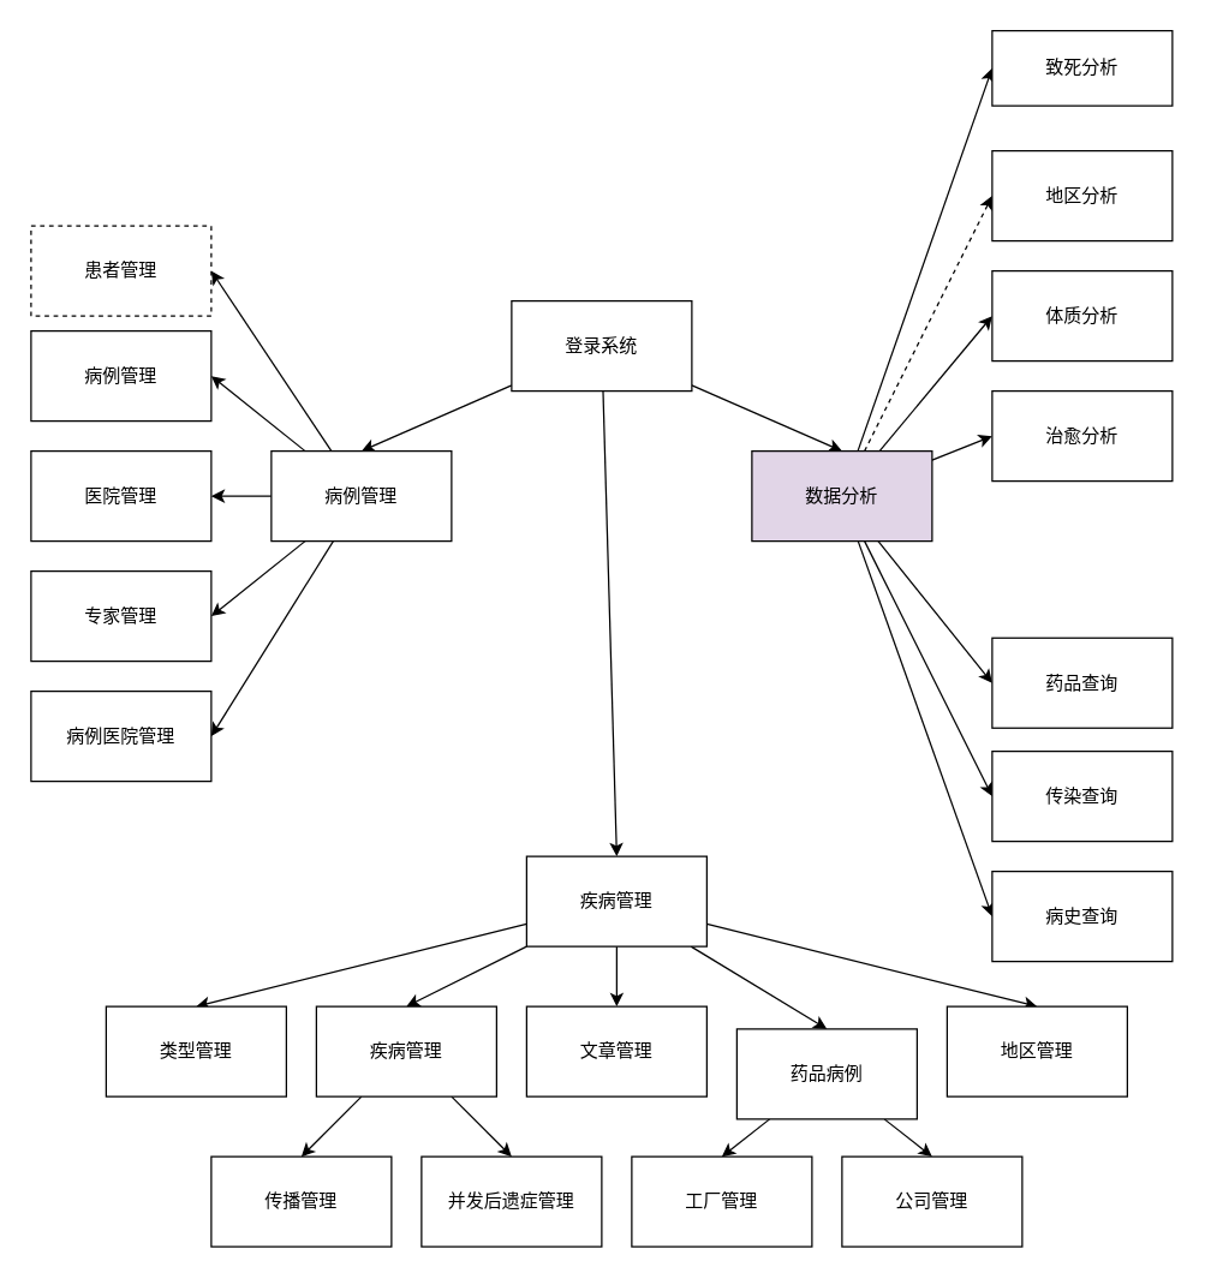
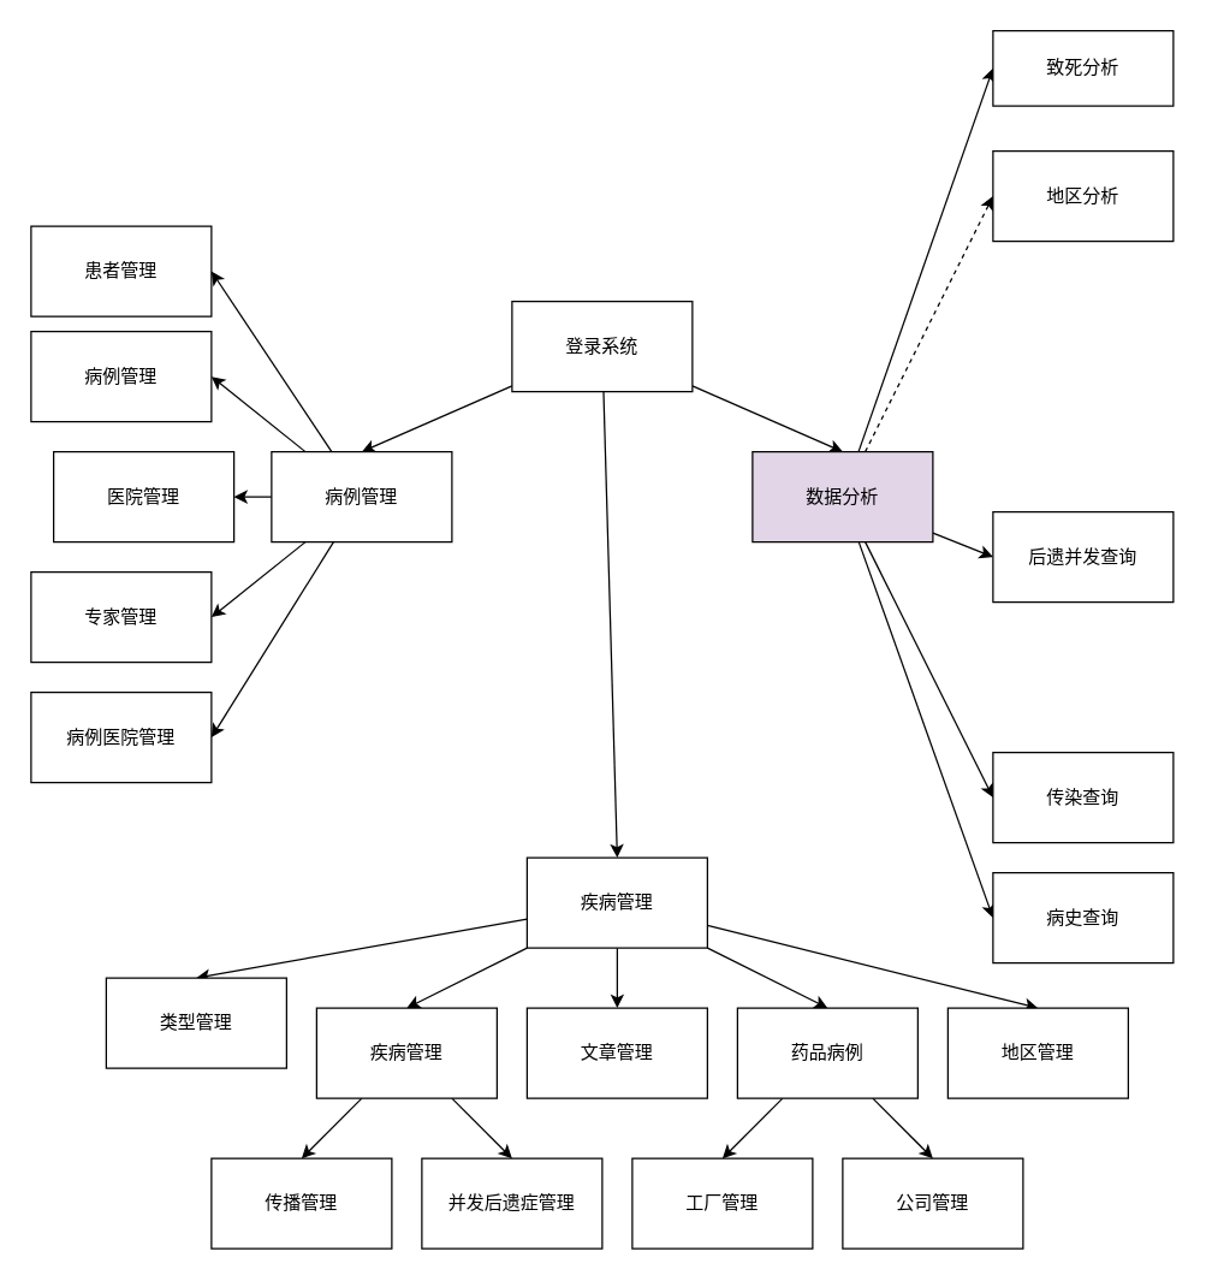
  <mxCell id="0" />
  <mxCell id="1" parent="0" />
  <mxCell id="2" style="edgeStyle=none;html=1;entryX=0.5;entryY=0;entryDx=0;entryDy=0;" edge="1" parent="1" source="5" target="11"><mxGeometry relative="1" as="geometry" /></mxCell>
  <mxCell id="3" style="edgeStyle=none;html=1;entryX=0.5;entryY=0;entryDx=0;entryDy=0;" edge="1" parent="1" source="5" target="17"><mxGeometry relative="1" as="geometry" /></mxCell>
  <mxCell id="4" style="edgeStyle=none;html=1;entryX=0.5;entryY=0;entryDx=0;entryDy=0;" edge="1" parent="1" source="5" target="26"><mxGeometry relative="1" as="geometry" /></mxCell>
  <mxCell id="5" value="登录系统" style="rounded=0;whiteSpace=wrap;html=1;" vertex="1" parent="1"><mxGeometry x="340" y="200" width="120" height="60" as="geometry" /></mxCell>
  <mxCell id="6" style="edgeStyle=none;html=1;entryX=1;entryY=0.5;entryDx=0;entryDy=0;" edge="1" parent="1" source="11" target="27"><mxGeometry relative="1" as="geometry" /></mxCell>
  <mxCell id="7" style="edgeStyle=none;html=1;entryX=1;entryY=0.5;entryDx=0;entryDy=0;" edge="1" parent="1" source="11" target="28"><mxGeometry relative="1" as="geometry" /></mxCell>
  <mxCell id="8" style="edgeStyle=none;html=1;" edge="1" parent="1" source="11" target="29"><mxGeometry relative="1" as="geometry" /></mxCell>
  <mxCell id="9" style="edgeStyle=none;html=1;entryX=1;entryY=0.5;entryDx=0;entryDy=0;" edge="1" parent="1" source="11" target="30"><mxGeometry relative="1" as="geometry" /></mxCell>
  <mxCell id="10" style="edgeStyle=none;html=1;entryX=1;entryY=0.5;entryDx=0;entryDy=0;" edge="1" parent="1" source="11" target="31"><mxGeometry relative="1" as="geometry" /></mxCell>
  <mxCell id="11" value="病例管理" style="whiteSpace=wrap;html=1;" vertex="1" parent="1"><mxGeometry x="180" y="300" width="120" height="60" as="geometry" /></mxCell>
  <mxCell id="12" style="edgeStyle=none;html=1;" edge="1" parent="1" source="17" target="44"><mxGeometry relative="1" as="geometry" /></mxCell>
  <mxCell id="13" style="edgeStyle=none;html=1;entryX=0.5;entryY=0;entryDx=0;entryDy=0;" edge="1" parent="1" source="17" target="42"><mxGeometry relative="1" as="geometry" /></mxCell>
  <mxCell id="14" style="edgeStyle=none;html=1;entryX=0.5;entryY=0;entryDx=0;entryDy=0;" edge="1" parent="1" source="17" target="43"><mxGeometry relative="1" as="geometry" /></mxCell>
  <mxCell id="15" style="edgeStyle=none;html=1;entryX=0.5;entryY=0;entryDx=0;entryDy=0;" edge="1" parent="1" source="17" target="47"><mxGeometry relative="1" as="geometry" /></mxCell>
  <mxCell id="16" style="edgeStyle=none;html=1;entryX=0.5;entryY=0;entryDx=0;entryDy=0;" edge="1" parent="1" source="17" target="49"><mxGeometry relative="1" as="geometry" /></mxCell>
  <mxCell id="17" value="疾病管理" style="whiteSpace=wrap;html=1;" vertex="1" parent="1"><mxGeometry x="350" y="570" width="120" height="60" as="geometry" /></mxCell>
- <mxCell id="19" style="edgeStyle=none;html=1;entryX=0;entryY=0.5;entryDx=0;entryDy=0;" edge="1" parent="1" source="26" target="37"><mxGeometry relative="1" as="geometry" /></mxCell>
- <mxCell id="20" style="edgeStyle=none;html=1;entryX=0;entryY=0.5;entryDx=0;entryDy=0;" edge="1" parent="1" source="26" target="35"><mxGeometry relative="1" as="geometry" /></mxCell>
- <mxCell id="21" style="edgeStyle=none;html=1;entryX=0;entryY=0.5;entryDx=0;entryDy=0;" edge="1" parent="1" source="26" target="33"><mxGeometry relative="1" as="geometry" /></mxCell>
+ <mxCell id="18" style="edgeStyle=none;html=1;entryX=0;entryY=0.5;entryDx=0;entryDy=0;" edge="1" parent="1" source="26" target="36"><mxGeometry relative="1" as="geometry" /></mxCell>
  <mxCell id="22" style="edgeStyle=none;html=1;entryX=0;entryY=0.5;entryDx=0;entryDy=0;dashed=1;" edge="1" parent="1" source="26" target="32"><mxGeometry relative="1" as="geometry" /></mxCell>
  <mxCell id="23" style="edgeStyle=none;html=1;entryX=0;entryY=0.5;entryDx=0;entryDy=0;" edge="1" parent="1" source="26" target="38"><mxGeometry relative="1" as="geometry" /></mxCell>
  <mxCell id="24" style="edgeStyle=none;html=1;entryX=0;entryY=0.5;entryDx=0;entryDy=0;" edge="1" parent="1" source="26" target="39"><mxGeometry relative="1" as="geometry" /></mxCell>
  <mxCell id="25" style="edgeStyle=none;html=1;entryX=0;entryY=0.5;entryDx=0;entryDy=0;" edge="1" parent="1" source="26" target="34"><mxGeometry relative="1" as="geometry" /></mxCell>
  <mxCell id="26" value="数据分析" style="whiteSpace=wrap;html=1;fillColor=#e1d5e7;" vertex="1" parent="1"><mxGeometry x="500" y="300" width="120" height="60" as="geometry" /></mxCell>
- <mxCell id="27" value="患者管理" style="rounded=0;whiteSpace=wrap;html=1;dashed=1;" vertex="1" parent="1"><mxGeometry x="20" y="150" width="120" height="60" as="geometry" /></mxCell>
+ <mxCell id="27" value="患者管理" style="rounded=0;whiteSpace=wrap;html=1;" vertex="1" parent="1"><mxGeometry x="20" y="150" width="120" height="60" as="geometry" /></mxCell>
  <mxCell id="28" value="病例管理" style="rounded=0;whiteSpace=wrap;html=1;" vertex="1" parent="1"><mxGeometry x="20" y="220" width="120" height="60" as="geometry" /></mxCell>
- <mxCell id="29" value="医院管理" style="rounded=0;whiteSpace=wrap;html=1;" vertex="1" parent="1"><mxGeometry x="20" y="300" width="120" height="60" as="geometry" /></mxCell>
+ <mxCell id="29" value="医院管理" style="rounded=0;whiteSpace=wrap;html=1;" vertex="1" parent="1"><mxGeometry x="35" y="300" width="120" height="60" as="geometry" /></mxCell>
  <mxCell id="30" value="专家管理" style="rounded=0;whiteSpace=wrap;html=1;" vertex="1" parent="1"><mxGeometry x="20" y="380" width="120" height="60" as="geometry" /></mxCell>
  <mxCell id="31" value="病例医院管理" style="rounded=0;whiteSpace=wrap;html=1;" vertex="1" parent="1"><mxGeometry x="20" y="460" width="120" height="60" as="geometry" /></mxCell>
  <mxCell id="32" value="地区分析" style="whiteSpace=wrap;html=1;" vertex="1" parent="1"><mxGeometry x="660" y="100" width="120" height="60" as="geometry" /></mxCell>
- <mxCell id="33" value="体质分析" style="whiteSpace=wrap;html=1;" vertex="1" parent="1"><mxGeometry x="660" y="180" width="120" height="60" as="geometry" /></mxCell>
  <mxCell id="34" value="致死分析" style="whiteSpace=wrap;html=1;" vertex="1" parent="1"><mxGeometry x="660" y="20" width="120" height="50" as="geometry" /></mxCell>
- <mxCell id="35" value="治愈分析" style="whiteSpace=wrap;html=1;" vertex="1" parent="1"><mxGeometry x="660" y="260" width="120" height="60" as="geometry" /></mxCell>
- <mxCell id="37" value="药品查询" style="whiteSpace=wrap;html=1;" vertex="1" parent="1"><mxGeometry x="660" y="424.5" width="120" height="60" as="geometry" /></mxCell>
+ <mxCell id="36" value="后遗并发查询" style="whiteSpace=wrap;html=1;" vertex="1" parent="1"><mxGeometry x="660" y="340" width="120" height="60" as="geometry" /></mxCell>
  <mxCell id="38" value="传染查询" style="whiteSpace=wrap;html=1;" vertex="1" parent="1"><mxGeometry x="660" y="500" width="120" height="60" as="geometry" /></mxCell>
  <mxCell id="39" value="病史查询" style="whiteSpace=wrap;html=1;" vertex="1" parent="1"><mxGeometry x="660" y="580" width="120" height="60" as="geometry" /></mxCell>
  <mxCell id="40" style="edgeStyle=none;html=1;entryX=0.5;entryY=0;entryDx=0;entryDy=0;" edge="1" parent="1" source="42" target="48"><mxGeometry relative="1" as="geometry" /></mxCell>
  <mxCell id="41" style="edgeStyle=none;html=1;entryX=0.5;entryY=0;entryDx=0;entryDy=0;" edge="1" parent="1" source="42" target="52"><mxGeometry relative="1" as="geometry" /></mxCell>
  <mxCell id="42" value="疾病管理" style="whiteSpace=wrap;html=1;" vertex="1" parent="1"><mxGeometry x="210" y="670" width="120" height="60" as="geometry" /></mxCell>
- <mxCell id="43" value="类型管理" style="whiteSpace=wrap;html=1;" vertex="1" parent="1"><mxGeometry x="70" y="670" width="120" height="60" as="geometry" /></mxCell>
+ <mxCell id="43" value="类型管理" style="whiteSpace=wrap;html=1;" vertex="1" parent="1"><mxGeometry x="70" y="650" width="120" height="60" as="geometry" /></mxCell>
  <mxCell id="44" value="文章管理" style="whiteSpace=wrap;html=1;" vertex="1" parent="1"><mxGeometry x="350" y="670" width="120" height="60" as="geometry" /></mxCell>
  <mxCell id="45" style="edgeStyle=none;html=1;entryX=0.5;entryY=0;entryDx=0;entryDy=0;" edge="1" parent="1" source="47" target="50"><mxGeometry relative="1" as="geometry" /></mxCell>
  <mxCell id="46" style="edgeStyle=none;html=1;entryX=0.5;entryY=0;entryDx=0;entryDy=0;" edge="1" parent="1" source="47" target="51"><mxGeometry relative="1" as="geometry" /></mxCell>
- <mxCell id="47" value="药品病例" style="whiteSpace=wrap;html=1;" vertex="1" parent="1"><mxGeometry x="490" y="685" width="120" height="60" as="geometry" /></mxCell>
+ <mxCell id="47" value="药品病例" style="whiteSpace=wrap;html=1;" vertex="1" parent="1"><mxGeometry x="490" y="670" width="120" height="60" as="geometry" /></mxCell>
  <mxCell id="48" value="并发后遗症管理" style="whiteSpace=wrap;html=1;" vertex="1" parent="1"><mxGeometry x="280" y="770" width="120" height="60" as="geometry" /></mxCell>
  <mxCell id="49" value="地区管理" style="whiteSpace=wrap;html=1;" vertex="1" parent="1"><mxGeometry x="630" y="670" width="120" height="60" as="geometry" /></mxCell>
  <mxCell id="50" value="工厂管理" style="whiteSpace=wrap;html=1;" vertex="1" parent="1"><mxGeometry x="420" y="770" width="120" height="60" as="geometry" /></mxCell>
  <mxCell id="51" value="公司管理" style="whiteSpace=wrap;html=1;" vertex="1" parent="1"><mxGeometry x="560" y="770" width="120" height="60" as="geometry" /></mxCell>
  <mxCell id="52" value="传播管理" style="whiteSpace=wrap;html=1;" vertex="1" parent="1"><mxGeometry x="140" y="770" width="120" height="60" as="geometry" /></mxCell>
